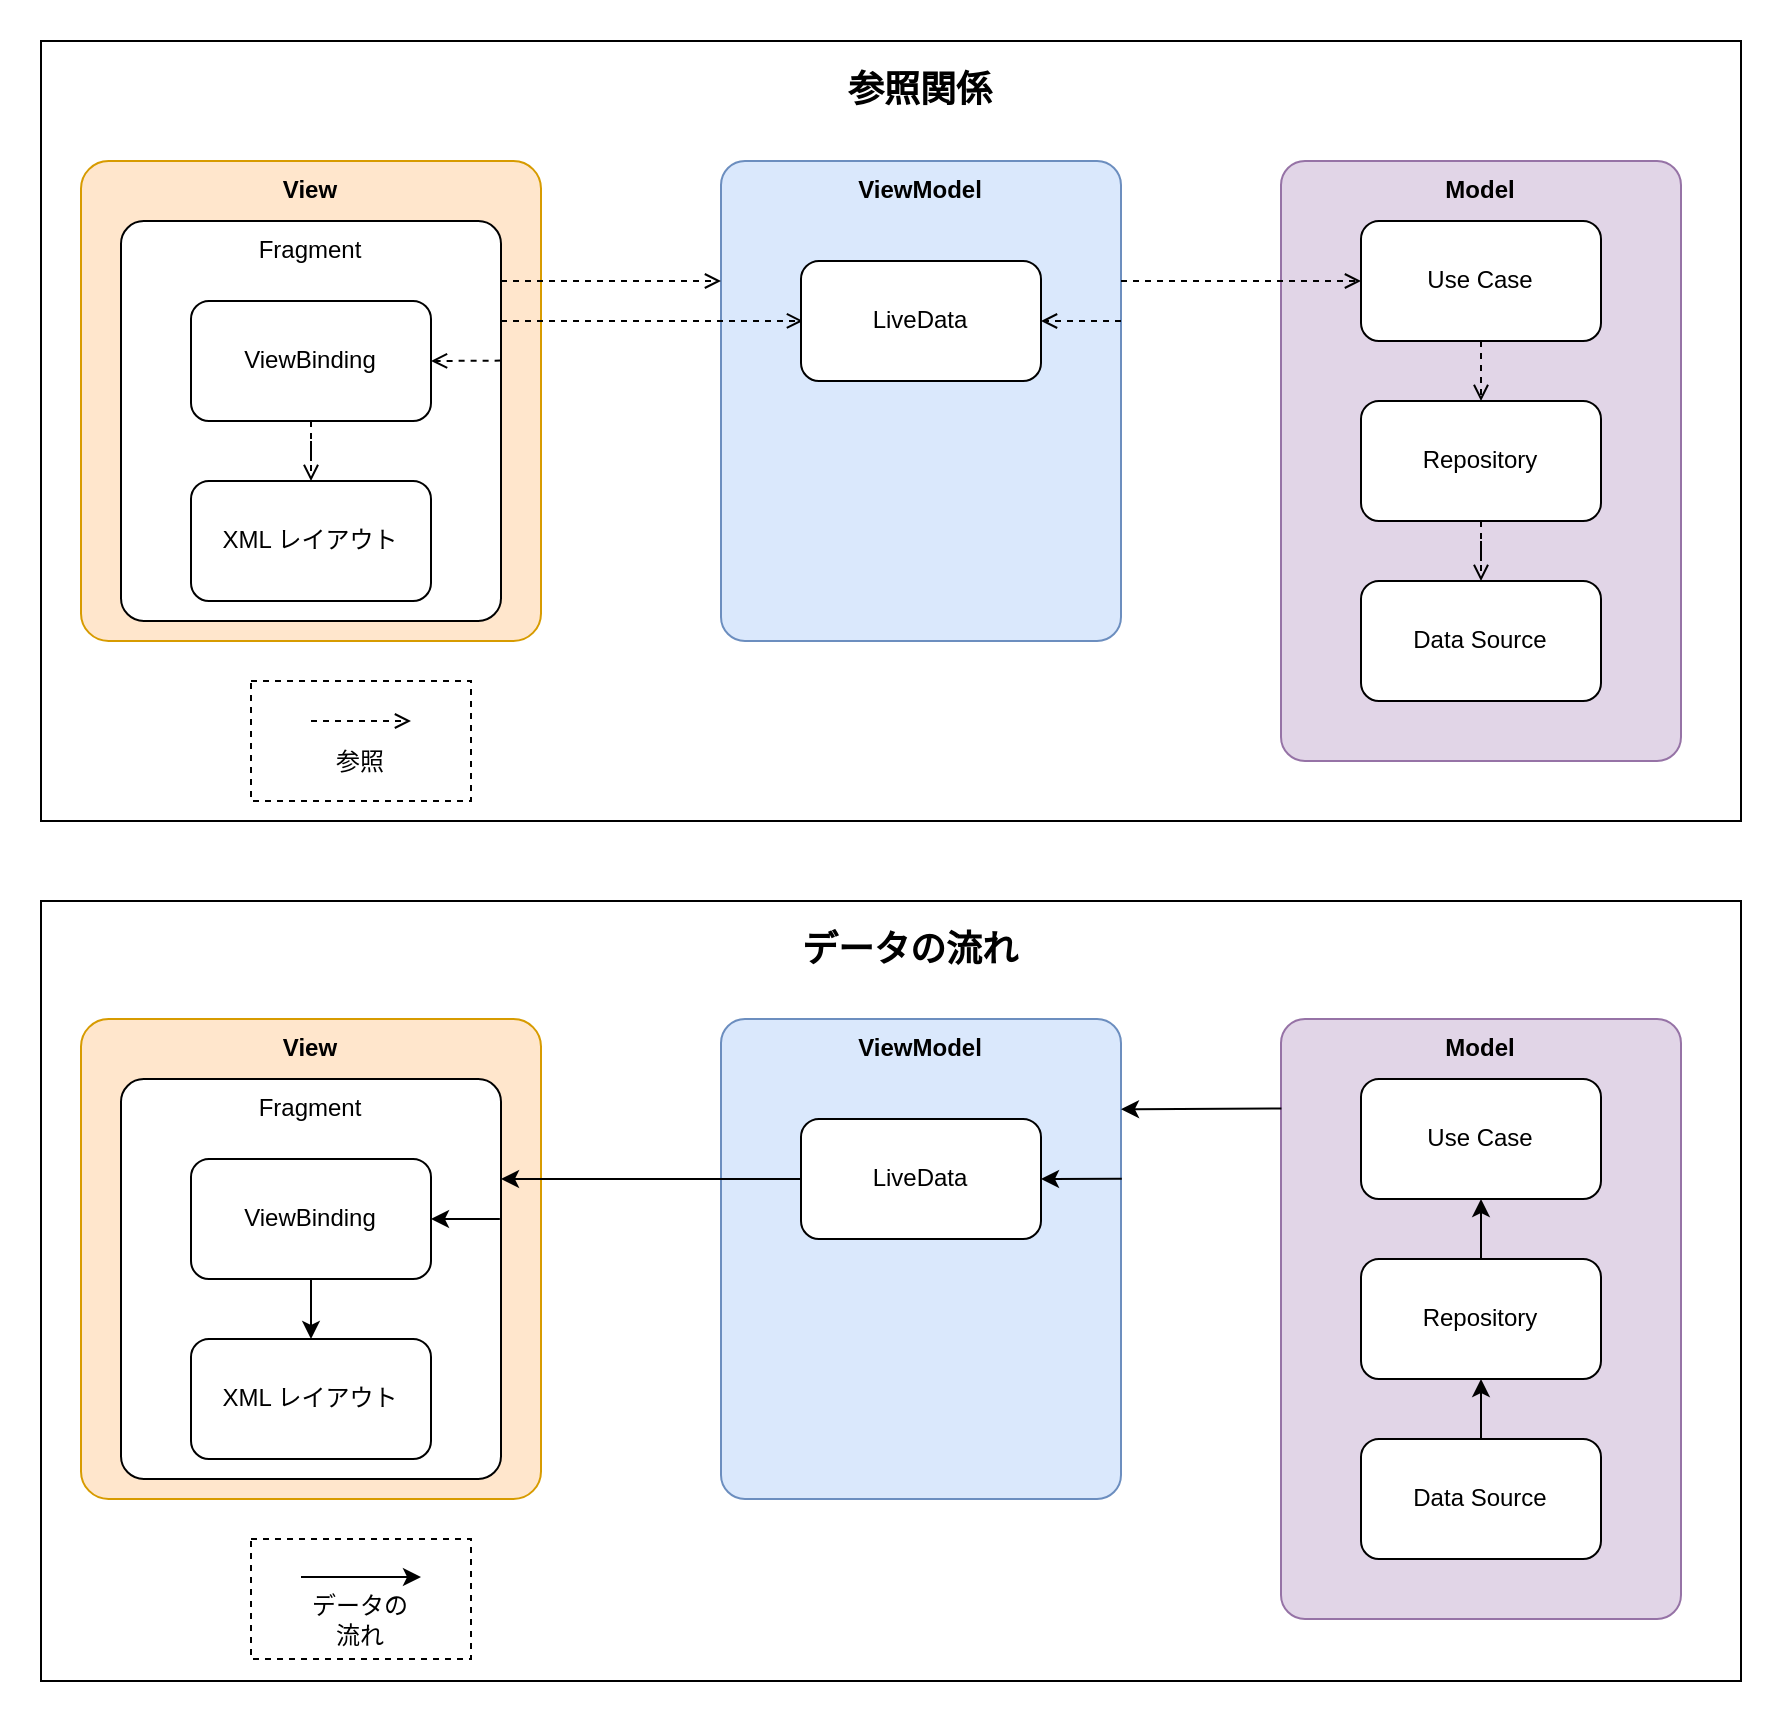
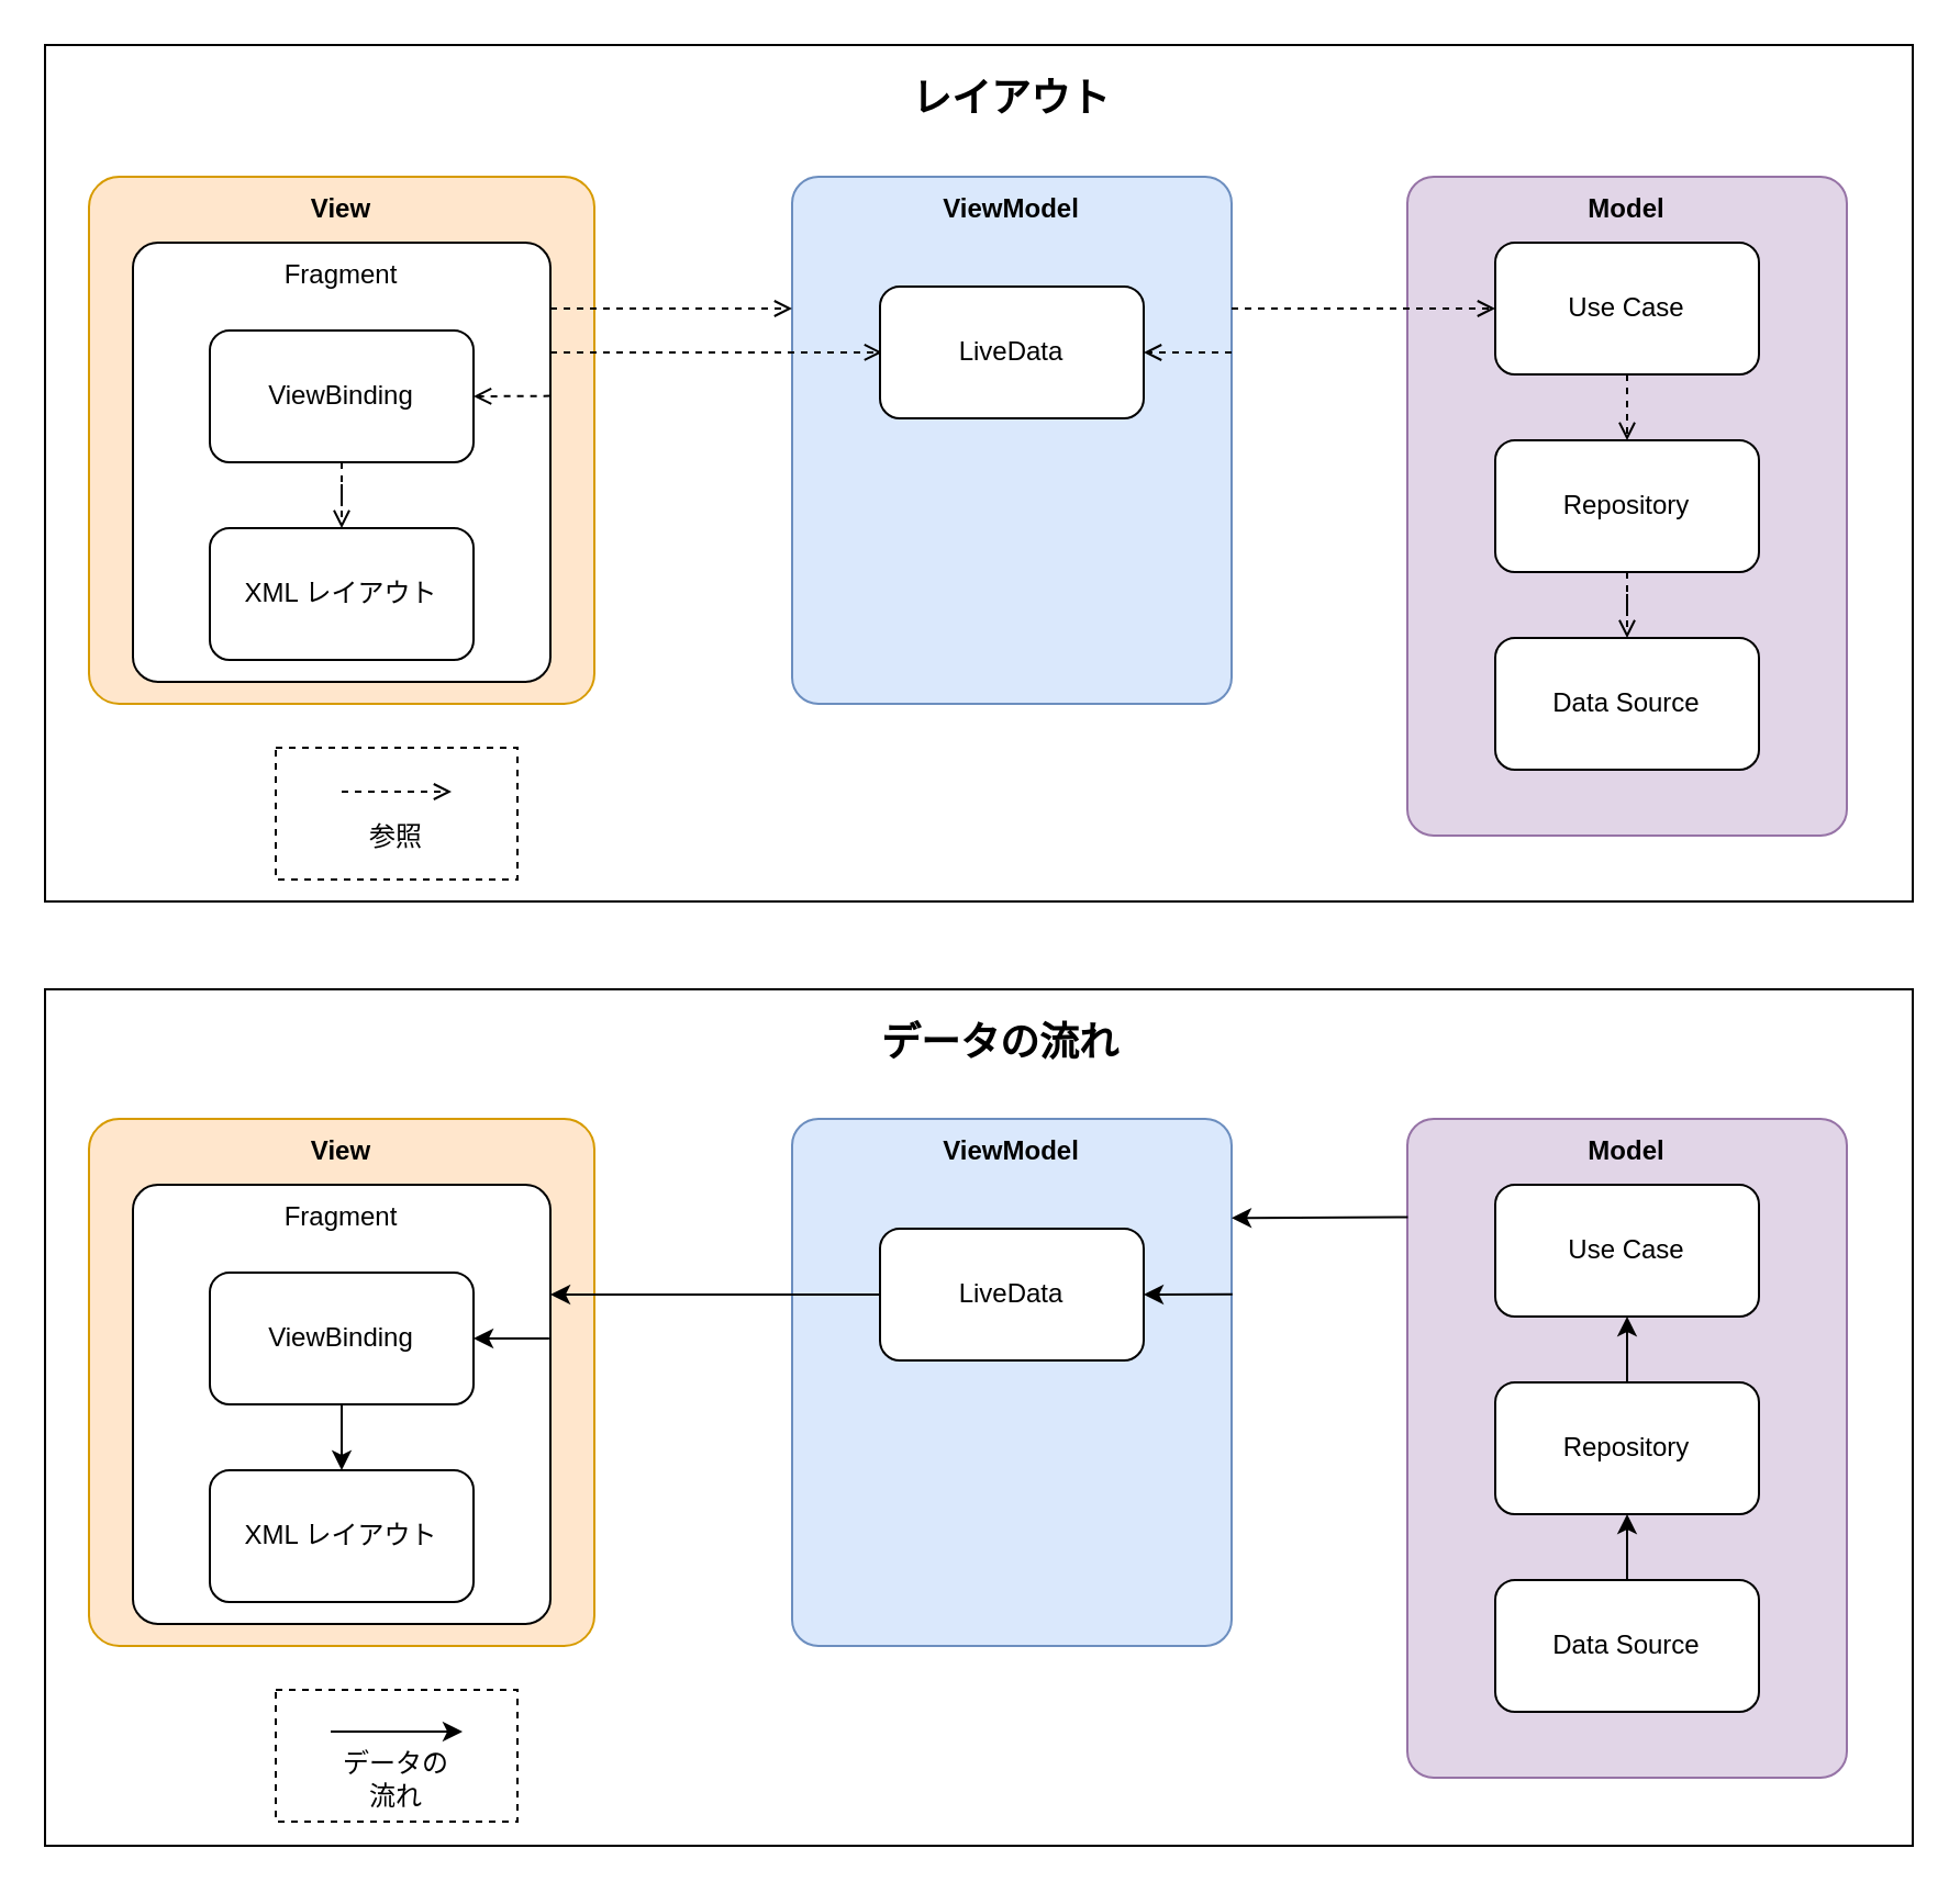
  <mxCell id="0" />
  <mxCell id="1" parent="0" />
  <mxCell id="2" value="" style="rounded=0;whiteSpace=wrap;html=1;" vertex="1" parent="1"><mxGeometry x="20" y="450" width="850" height="390" as="geometry" /></mxCell>
  <mxCell id="3" value="" style="rounded=0;whiteSpace=wrap;html=1;" vertex="1" parent="1"><mxGeometry x="20" y="20" width="850" height="390" as="geometry" /></mxCell>
  <mxCell id="4" value="" style="rounded=0;whiteSpace=wrap;html=1;dashed=1;" parent="1" vertex="1"><mxGeometry x="125" y="340" width="110" height="60" as="geometry" /></mxCell>
  <mxCell id="5" value="" style="rounded=1;whiteSpace=wrap;html=1;arcSize=6;fillColor=#ffe6cc;strokeColor=#d79b00;" parent="1" vertex="1"><mxGeometry x="40" y="80" width="230" height="240" as="geometry" /></mxCell>
  <mxCell id="6" value="" style="rounded=1;whiteSpace=wrap;html=1;arcSize=6;" parent="1" vertex="1"><mxGeometry x="60" y="110" width="190" height="200" as="geometry" /></mxCell>
  <mxCell id="7" value="" style="rounded=1;whiteSpace=wrap;html=1;arcSize=6;fillColor=#dae8fc;strokeColor=#6c8ebf;" parent="1" vertex="1"><mxGeometry x="360" y="80" width="200" height="240" as="geometry" /></mxCell>
  <mxCell id="8" style="edgeStyle=orthogonalEdgeStyle;rounded=0;orthogonalLoop=1;jettySize=auto;html=1;exitX=1;exitY=0.25;exitDx=0;exitDy=0;endArrow=open;endFill=0;dashed=1;" parent="1" edge="1" source="6"><mxGeometry relative="1" as="geometry"><mxPoint x="251" y="159.98" as="sourcePoint" /><Array as="points" /><mxPoint x="401" y="159.982" as="targetPoint" /></mxGeometry></mxCell>
  <mxCell id="9" value="View" style="text;html=1;strokeColor=none;fillColor=none;align=center;verticalAlign=middle;whiteSpace=wrap;rounded=0;fontStyle=1" parent="1" vertex="1"><mxGeometry x="125" y="80" width="60" height="30" as="geometry" /></mxCell>
  <mxCell id="10" style="edgeStyle=orthogonalEdgeStyle;rounded=0;orthogonalLoop=1;jettySize=auto;html=1;entryX=0.5;entryY=0;entryDx=0;entryDy=0;dashed=1;endArrow=open;endFill=0;" parent="1" source="11" target="12" edge="1"><mxGeometry relative="1" as="geometry" /></mxCell>
  <mxCell id="11" value="ViewBinding" style="rounded=1;whiteSpace=wrap;html=1;" parent="1" vertex="1"><mxGeometry x="95" y="150" width="120" height="60" as="geometry" /></mxCell>
  <mxCell id="12" value="XML レイアウト" style="rounded=1;whiteSpace=wrap;html=1;" parent="1" vertex="1"><mxGeometry x="95" y="240" width="120" height="60" as="geometry" /></mxCell>
  <mxCell id="13" value="LiveData" style="rounded=1;whiteSpace=wrap;html=1;" parent="1" vertex="1"><mxGeometry x="400" y="130" width="120" height="60" as="geometry" /></mxCell>
  <mxCell id="14" value="ViewModel" style="text;html=1;strokeColor=none;fillColor=none;align=center;verticalAlign=middle;whiteSpace=wrap;rounded=0;fontStyle=1" parent="1" vertex="1"><mxGeometry x="430" y="80" width="60" height="30" as="geometry" /></mxCell>
  <mxCell id="15" value="Fragment" style="text;html=1;strokeColor=none;fillColor=none;align=center;verticalAlign=middle;whiteSpace=wrap;rounded=0;" parent="1" vertex="1"><mxGeometry x="125" y="110" width="60" height="30" as="geometry" /></mxCell>
  <mxCell id="16" value="" style="rounded=1;whiteSpace=wrap;html=1;arcSize=6;fillColor=#e1d5e7;strokeColor=#9673a6;" parent="1" vertex="1"><mxGeometry x="640" y="80" width="200" height="300" as="geometry" /></mxCell>
  <mxCell id="17" value="Model" style="text;html=1;strokeColor=none;fillColor=none;align=center;verticalAlign=middle;whiteSpace=wrap;rounded=0;fontStyle=1" parent="1" vertex="1"><mxGeometry x="710" y="80" width="60" height="30" as="geometry" /></mxCell>
  <mxCell id="18" style="edgeStyle=orthogonalEdgeStyle;rounded=0;orthogonalLoop=1;jettySize=auto;html=1;exitX=0.5;exitY=1;exitDx=0;exitDy=0;entryX=0.5;entryY=0;entryDx=0;entryDy=0;dashed=1;endArrow=open;endFill=0;" parent="1" source="19" target="21" edge="1"><mxGeometry relative="1" as="geometry"><mxPoint x="960" y="340" as="targetPoint" /></mxGeometry></mxCell>
  <mxCell id="19" value="Use Case" style="rounded=1;whiteSpace=wrap;html=1;" parent="1" vertex="1"><mxGeometry x="680" y="110" width="120" height="60" as="geometry" /></mxCell>
  <mxCell id="20" style="edgeStyle=orthogonalEdgeStyle;rounded=0;orthogonalLoop=1;jettySize=auto;html=1;entryX=0.5;entryY=0;entryDx=0;entryDy=0;dashed=1;endArrow=open;endFill=0;" parent="1" source="21" target="22" edge="1"><mxGeometry relative="1" as="geometry" /></mxCell>
  <mxCell id="21" value="Repository" style="rounded=1;whiteSpace=wrap;html=1;" parent="1" vertex="1"><mxGeometry x="680" y="200" width="120" height="60" as="geometry" /></mxCell>
  <mxCell id="22" value="Data Source" style="rounded=1;whiteSpace=wrap;html=1;" parent="1" vertex="1"><mxGeometry x="680" y="290" width="120" height="60" as="geometry" /></mxCell>
  <mxCell id="23" style="edgeStyle=orthogonalEdgeStyle;rounded=0;orthogonalLoop=1;jettySize=auto;html=1;entryX=0;entryY=0.5;entryDx=0;entryDy=0;exitX=1;exitY=0.25;exitDx=0;exitDy=0;dashed=1;endArrow=open;endFill=0;" parent="1" source="7" target="19" edge="1"><mxGeometry relative="1" as="geometry" /></mxCell>
  <mxCell id="24" style="edgeStyle=orthogonalEdgeStyle;rounded=0;orthogonalLoop=1;jettySize=auto;html=1;entryX=1;entryY=0.5;entryDx=0;entryDy=0;dashed=1;endArrow=open;endFill=0;" parent="1" target="13" edge="1"><mxGeometry relative="1" as="geometry"><mxPoint x="560" y="160" as="sourcePoint" /><Array as="points"><mxPoint x="560" y="160" /></Array></mxGeometry></mxCell>
  <mxCell id="25" style="edgeStyle=orthogonalEdgeStyle;rounded=0;orthogonalLoop=1;jettySize=auto;html=1;entryX=0;entryY=0.25;entryDx=0;entryDy=0;endArrow=open;endFill=0;dashed=1;" parent="1" target="7" edge="1"><mxGeometry relative="1" as="geometry"><mxPoint x="250" y="140" as="sourcePoint" /><mxPoint x="360" y="140" as="targetPoint" /><Array as="points"><mxPoint x="306" y="140" /><mxPoint x="306" y="140" /></Array></mxGeometry></mxCell>
  <mxCell id="26" value="" style="endArrow=open;html=1;rounded=0;dashed=1;endFill=0;" parent="1" edge="1"><mxGeometry width="50" height="50" relative="1" as="geometry"><mxPoint x="155" y="360" as="sourcePoint" /><mxPoint x="205" y="360" as="targetPoint" /></mxGeometry></mxCell>
  <mxCell id="27" value="参照" style="text;html=1;strokeColor=none;fillColor=none;align=center;verticalAlign=middle;whiteSpace=wrap;rounded=0;" parent="1" vertex="1"><mxGeometry x="150" y="366" width="60" height="30" as="geometry" /></mxCell>
  <mxCell id="28" value="" style="endArrow=open;html=1;rounded=0;entryX=1;entryY=0.5;entryDx=0;entryDy=0;exitX=0.999;exitY=0.349;exitDx=0;exitDy=0;exitPerimeter=0;dashed=1;endFill=0;" edge="1" parent="1" source="6" target="11"><mxGeometry width="50" height="50" relative="1" as="geometry"><mxPoint x="180" y="230" as="sourcePoint" /><mxPoint x="230" y="180" as="targetPoint" /></mxGeometry></mxCell>
  <mxCell id="29" value="" style="rounded=0;whiteSpace=wrap;html=1;dashed=1;" vertex="1" parent="1"><mxGeometry x="125" y="769" width="110" height="60" as="geometry" /></mxCell>
  <mxCell id="30" value="" style="rounded=1;whiteSpace=wrap;html=1;arcSize=6;fillColor=#ffe6cc;strokeColor=#d79b00;" vertex="1" parent="1"><mxGeometry x="40" y="509" width="230" height="240" as="geometry" /></mxCell>
  <mxCell id="31" value="" style="rounded=1;whiteSpace=wrap;html=1;arcSize=6;" vertex="1" parent="1"><mxGeometry x="60" y="539" width="190" height="200" as="geometry" /></mxCell>
  <mxCell id="32" value="" style="rounded=1;whiteSpace=wrap;html=1;arcSize=6;fillColor=#dae8fc;strokeColor=#6c8ebf;" vertex="1" parent="1"><mxGeometry x="360" y="509" width="200" height="240" as="geometry" /></mxCell>
  <mxCell id="33" value="View" style="text;html=1;strokeColor=none;fillColor=none;align=center;verticalAlign=middle;whiteSpace=wrap;rounded=0;fontStyle=1" vertex="1" parent="1"><mxGeometry x="125" y="509" width="60" height="30" as="geometry" /></mxCell>
  <mxCell id="34" value="ViewBinding" style="rounded=1;whiteSpace=wrap;html=1;" vertex="1" parent="1"><mxGeometry x="95" y="579" width="120" height="60" as="geometry" /></mxCell>
  <mxCell id="35" value="XML レイアウト" style="rounded=1;whiteSpace=wrap;html=1;" vertex="1" parent="1"><mxGeometry x="95" y="669" width="120" height="60" as="geometry" /></mxCell>
  <mxCell id="36" value="LiveData" style="rounded=1;whiteSpace=wrap;html=1;" vertex="1" parent="1"><mxGeometry x="400" y="559" width="120" height="60" as="geometry" /></mxCell>
  <mxCell id="37" value="ViewModel" style="text;html=1;strokeColor=none;fillColor=none;align=center;verticalAlign=middle;whiteSpace=wrap;rounded=0;fontStyle=1" vertex="1" parent="1"><mxGeometry x="430" y="509" width="60" height="30" as="geometry" /></mxCell>
  <mxCell id="38" value="Fragment" style="text;html=1;strokeColor=none;fillColor=none;align=center;verticalAlign=middle;whiteSpace=wrap;rounded=0;" vertex="1" parent="1"><mxGeometry x="125" y="539" width="60" height="30" as="geometry" /></mxCell>
  <mxCell id="39" value="" style="rounded=1;whiteSpace=wrap;html=1;arcSize=6;fillColor=#e1d5e7;strokeColor=#9673a6;" vertex="1" parent="1"><mxGeometry x="640" y="509" width="200" height="300" as="geometry" /></mxCell>
  <mxCell id="40" value="Model" style="text;html=1;strokeColor=none;fillColor=none;align=center;verticalAlign=middle;whiteSpace=wrap;rounded=0;fontStyle=1" vertex="1" parent="1"><mxGeometry x="710" y="509" width="60" height="30" as="geometry" /></mxCell>
  <mxCell id="41" value="Use Case" style="rounded=1;whiteSpace=wrap;html=1;" vertex="1" parent="1"><mxGeometry x="680" y="539" width="120" height="60" as="geometry" /></mxCell>
  <mxCell id="42" value="Repository" style="rounded=1;whiteSpace=wrap;html=1;" vertex="1" parent="1"><mxGeometry x="680" y="629" width="120" height="60" as="geometry" /></mxCell>
  <mxCell id="43" value="Data Source" style="rounded=1;whiteSpace=wrap;html=1;" vertex="1" parent="1"><mxGeometry x="680" y="719" width="120" height="60" as="geometry" /></mxCell>
  <mxCell id="44" value="データの流れ" style="text;html=1;strokeColor=none;fillColor=none;align=center;verticalAlign=middle;whiteSpace=wrap;rounded=0;" vertex="1" parent="1"><mxGeometry x="150" y="795" width="60" height="30" as="geometry" /></mxCell>
  <mxCell id="45" value="" style="endArrow=classic;html=1;rounded=0;entryX=0.5;entryY=1;entryDx=0;entryDy=0;" edge="1" parent="1" source="43" target="42"><mxGeometry width="50" height="50" relative="1" as="geometry"><mxPoint x="480" y="868" as="sourcePoint" /><mxPoint x="530" y="818" as="targetPoint" /></mxGeometry></mxCell>
  <mxCell id="46" value="" style="endArrow=classic;html=1;rounded=0;entryX=0.5;entryY=1;entryDx=0;entryDy=0;" edge="1" parent="1" source="42" target="41"><mxGeometry width="50" height="50" relative="1" as="geometry"><mxPoint x="500" y="848" as="sourcePoint" /><mxPoint x="550" y="798" as="targetPoint" /></mxGeometry></mxCell>
  <mxCell id="47" value="" style="endArrow=classic;html=1;rounded=0;entryX=0.995;entryY=0.188;entryDx=0;entryDy=0;entryPerimeter=0;exitX=0.001;exitY=0.149;exitDx=0;exitDy=0;exitPerimeter=0;" edge="1" parent="1" source="39"><mxGeometry width="50" height="50" relative="1" as="geometry"><mxPoint x="642" y="553.7" as="sourcePoint" /><mxPoint x="560" y="554.12" as="targetPoint" /></mxGeometry></mxCell>
  <mxCell id="48" value="" style="endArrow=classic;html=1;rounded=0;entryX=1;entryY=0.5;entryDx=0;entryDy=0;exitX=1.002;exitY=0.333;exitDx=0;exitDy=0;exitPerimeter=0;" edge="1" parent="1" source="32" target="36"><mxGeometry width="50" height="50" relative="1" as="geometry"><mxPoint x="450" y="688" as="sourcePoint" /><mxPoint x="500" y="638" as="targetPoint" /></mxGeometry></mxCell>
  <mxCell id="49" value="" style="endArrow=classic;html=1;rounded=0;entryX=1;entryY=0.25;entryDx=0;entryDy=0;exitX=0;exitY=0.5;exitDx=0;exitDy=0;" edge="1" parent="1" source="36" target="31"><mxGeometry width="50" height="50" relative="1" as="geometry"><mxPoint x="290" y="688" as="sourcePoint" /><mxPoint x="340" y="638" as="targetPoint" /></mxGeometry></mxCell>
  <mxCell id="50" value="" style="endArrow=classic;html=1;rounded=0;entryX=1;entryY=0.5;entryDx=0;entryDy=0;exitX=0.997;exitY=0.35;exitDx=0;exitDy=0;exitPerimeter=0;" edge="1" parent="1" source="31" target="34"><mxGeometry width="50" height="50" relative="1" as="geometry"><mxPoint x="290" y="818" as="sourcePoint" /><mxPoint x="340" y="768" as="targetPoint" /></mxGeometry></mxCell>
  <mxCell id="51" value="" style="endArrow=classic;html=1;rounded=0;exitX=0.5;exitY=1;exitDx=0;exitDy=0;entryX=0.5;entryY=0;entryDx=0;entryDy=0;" edge="1" parent="1" source="34" target="35"><mxGeometry width="50" height="50" relative="1" as="geometry"><mxPoint x="150" y="678" as="sourcePoint" /><mxPoint x="200" y="628" as="targetPoint" /></mxGeometry></mxCell>
  <mxCell id="52" value="" style="endArrow=classic;html=1;rounded=0;" edge="1" parent="1"><mxGeometry width="50" height="50" relative="1" as="geometry"><mxPoint x="150" y="788" as="sourcePoint" /><mxPoint x="210" y="788" as="targetPoint" /></mxGeometry></mxCell>
- <mxCell id="53" value="参照関係" style="text;html=1;strokeColor=none;fillColor=none;align=center;verticalAlign=middle;whiteSpace=wrap;rounded=0;fontSize=18;fontStyle=1" vertex="1" parent="1"><mxGeometry x="375" y="30" width="170" height="30" as="geometry" /></mxCell>
+ <mxCell id="53" value="レイアウト" style="text;html=1;strokeColor=none;fillColor=none;align=center;verticalAlign=middle;whiteSpace=wrap;rounded=0;fontSize=18;fontStyle=1" vertex="1" parent="1"><mxGeometry x="375" y="30" width="170" height="30" as="geometry" /></mxCell>
  <mxCell id="54" value="データの流れ" style="text;html=1;strokeColor=none;fillColor=none;align=center;verticalAlign=middle;whiteSpace=wrap;rounded=0;fontSize=18;fontStyle=1" vertex="1" parent="1"><mxGeometry x="370" y="460" width="170" height="30" as="geometry" /></mxCell>
